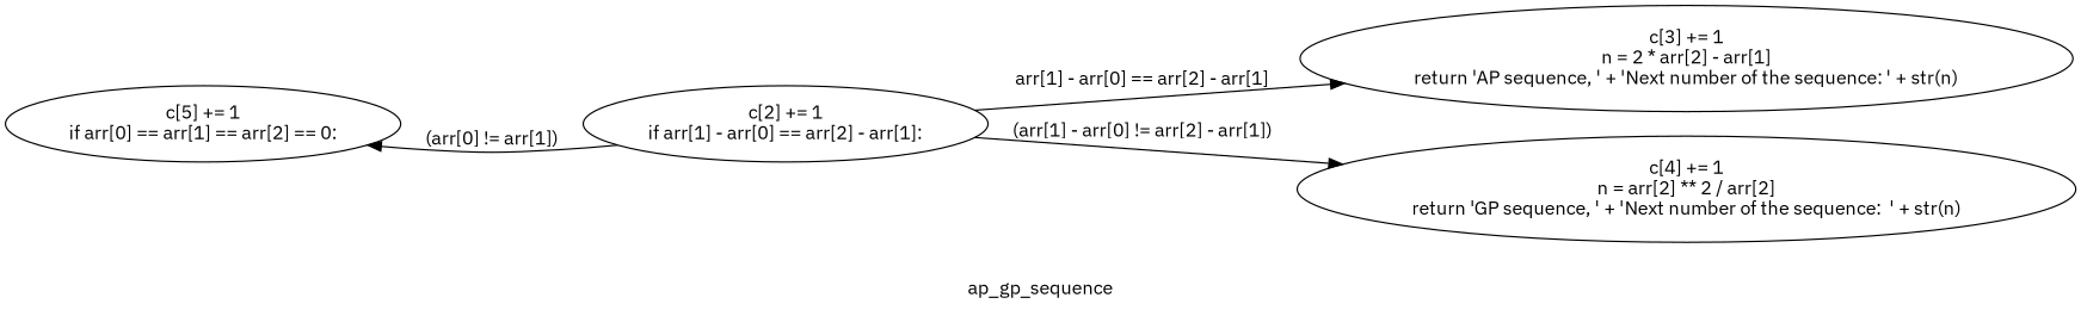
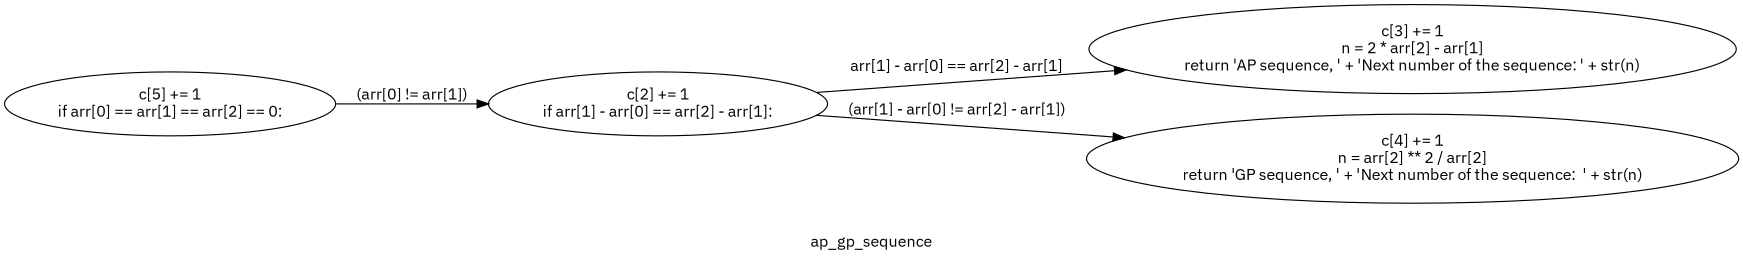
  digraph {
    fontname="IBM Plex Sans"
    label=ap_gp_sequence
    rankdir=LR
    node [fontname="IBM Plex Sans"]
    edge [fontname="IBM Plex Sans"]
    n1 [height=0.77585 label="c[5] += 1\nif arr[0] == arr[1] == arr[2] == 0:\n" width=3.9529]
    n2 [height=0.77585 label="c[2] += 1\nif arr[1] - arr[0] == arr[2] - arr[1]:\n" width=3.9529]
    n3 [height=1.0852 label="c[3] += 1\nn = 2 * arr[2] - arr[1]\nreturn 'AP sequence, ' + 'Next number of the sequence: ' + str(n)\n" width=7.4001]
    n4 [height=1.0852 label="c[4] += 1\nn = arr[2] ** 2 / arr[2]\nreturn 'GP sequence, ' + 'Next number of the sequence:  ' + str(n)\n" width=7.4885]
-   n2 -> n1 [label="(arr[0] != arr[1])"]
+   n1 -> n2 [label="(arr[0] != arr[1])"]
    n2 -> n3 [label="arr[1] - arr[0] == arr[2] - arr[1]"]
    n2 -> n4 [label="(arr[1] - arr[0] != arr[2] - arr[1])"]
  }
